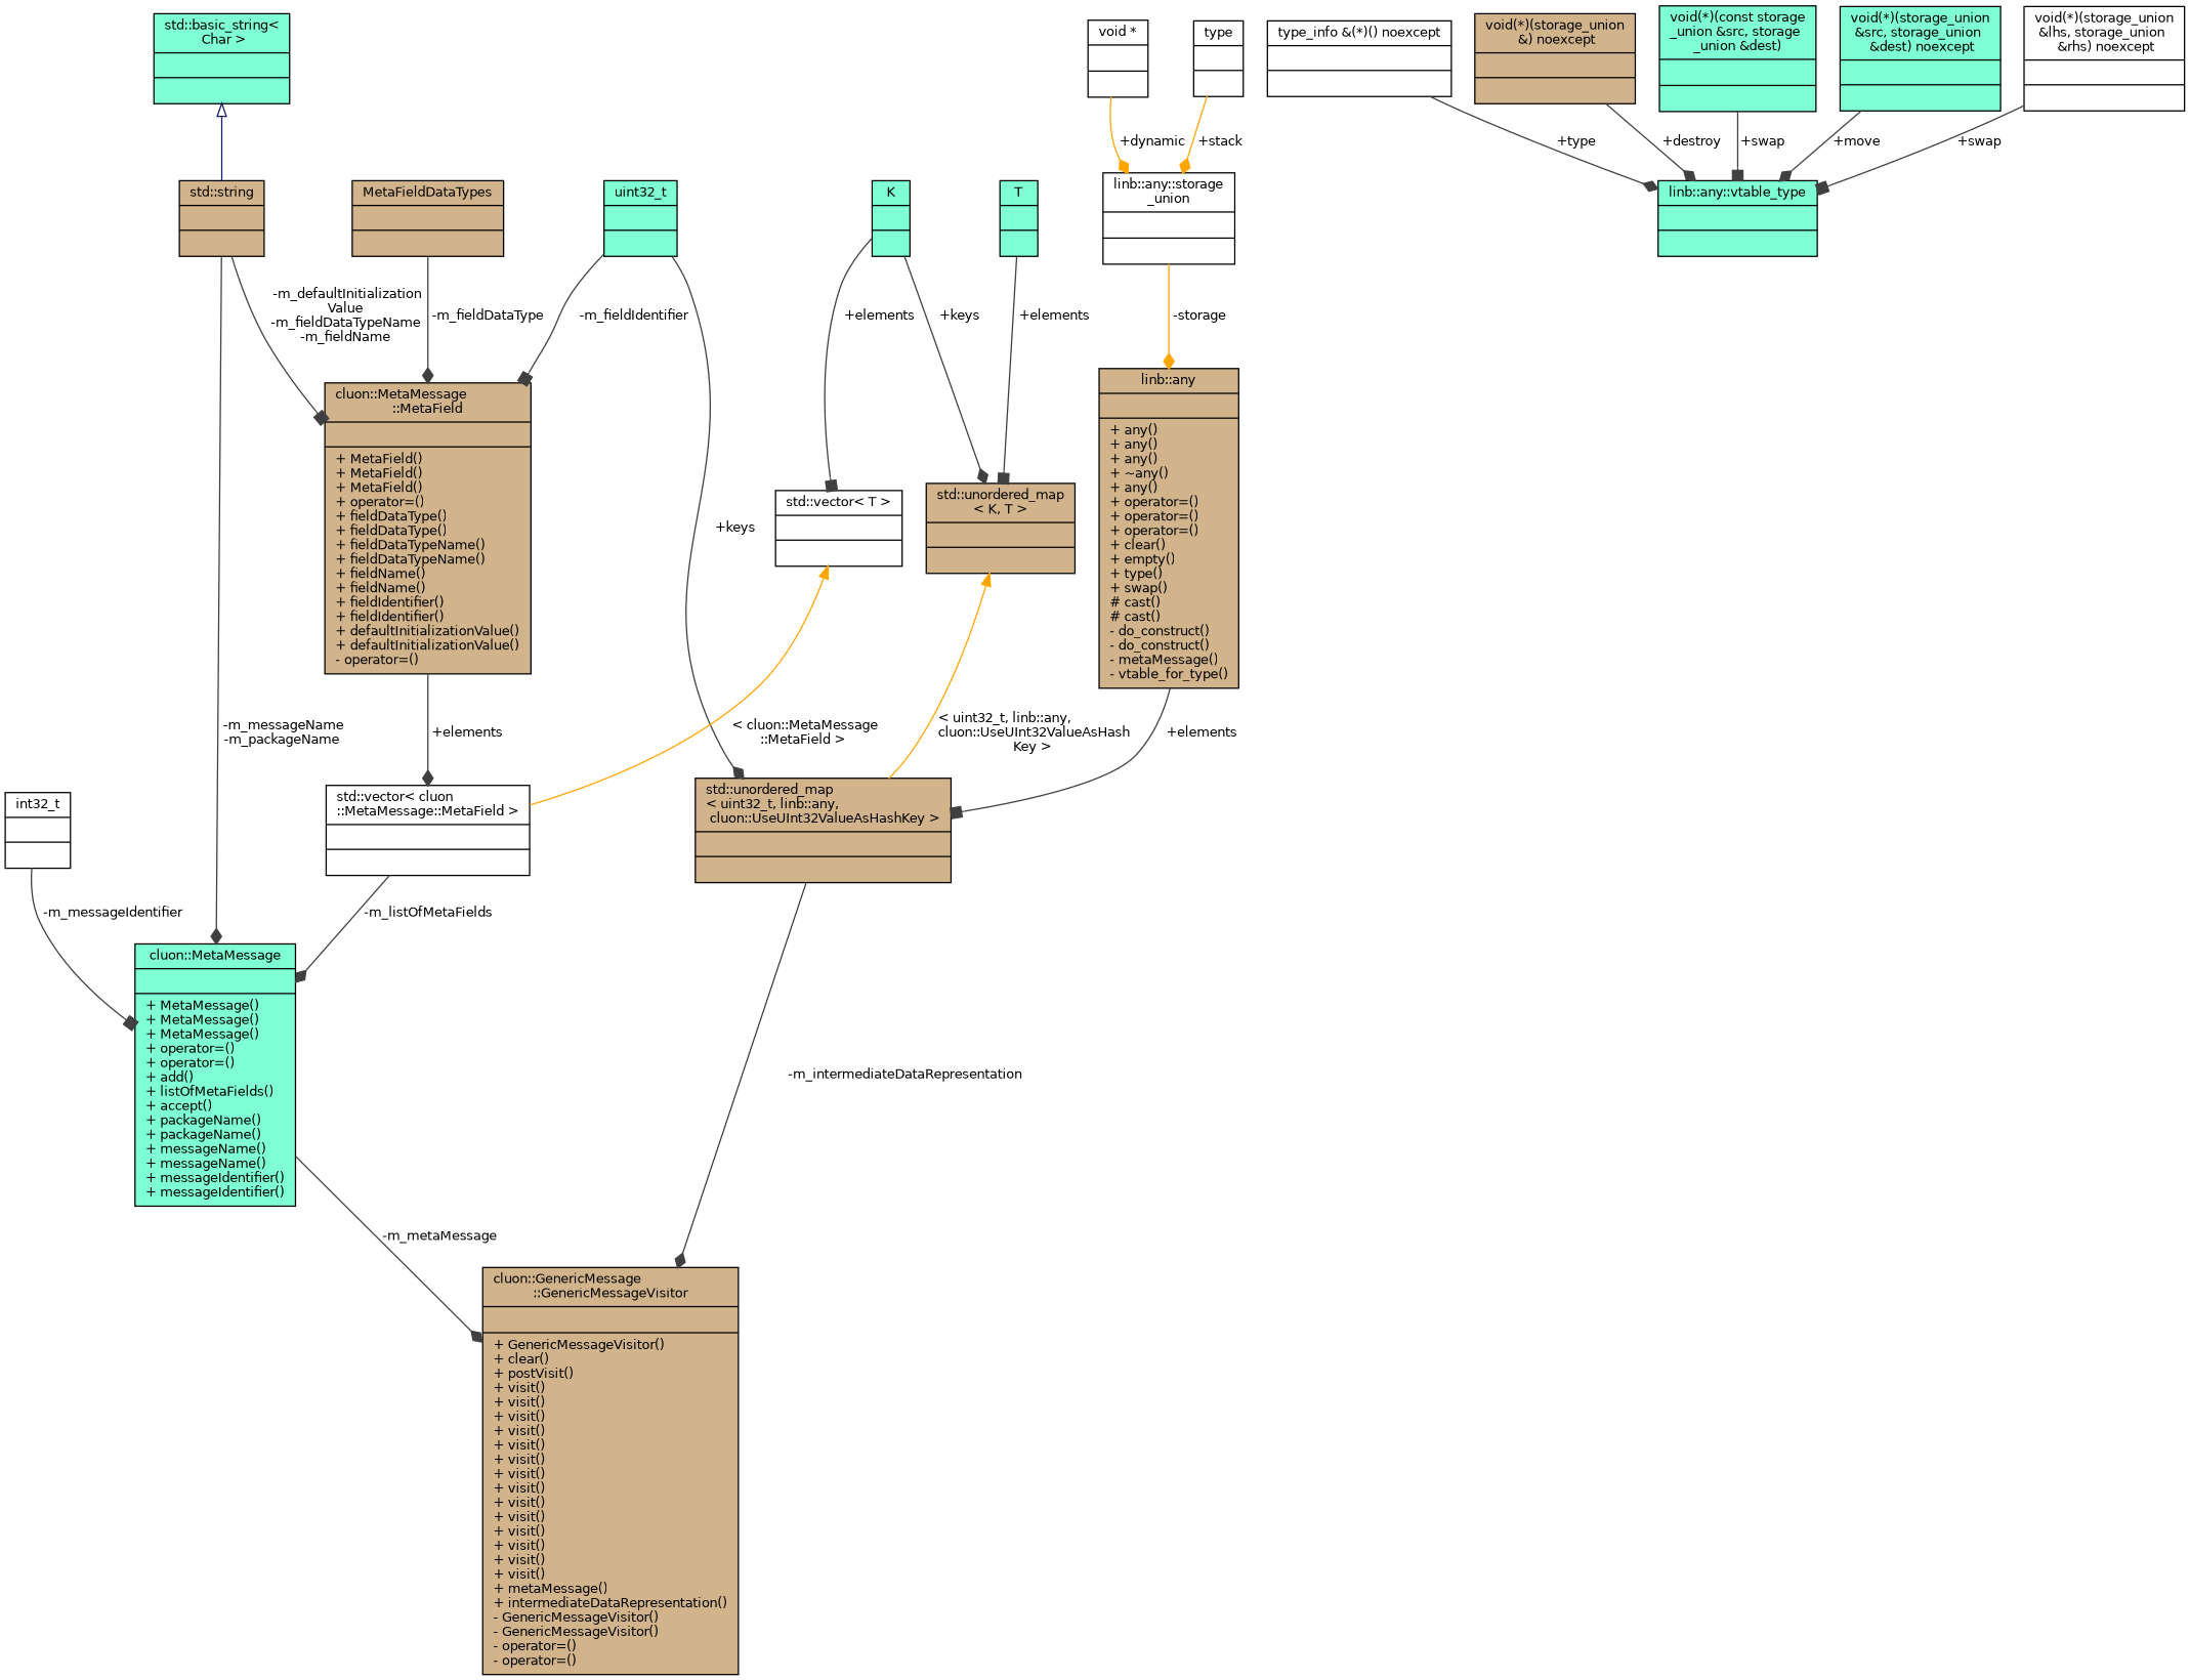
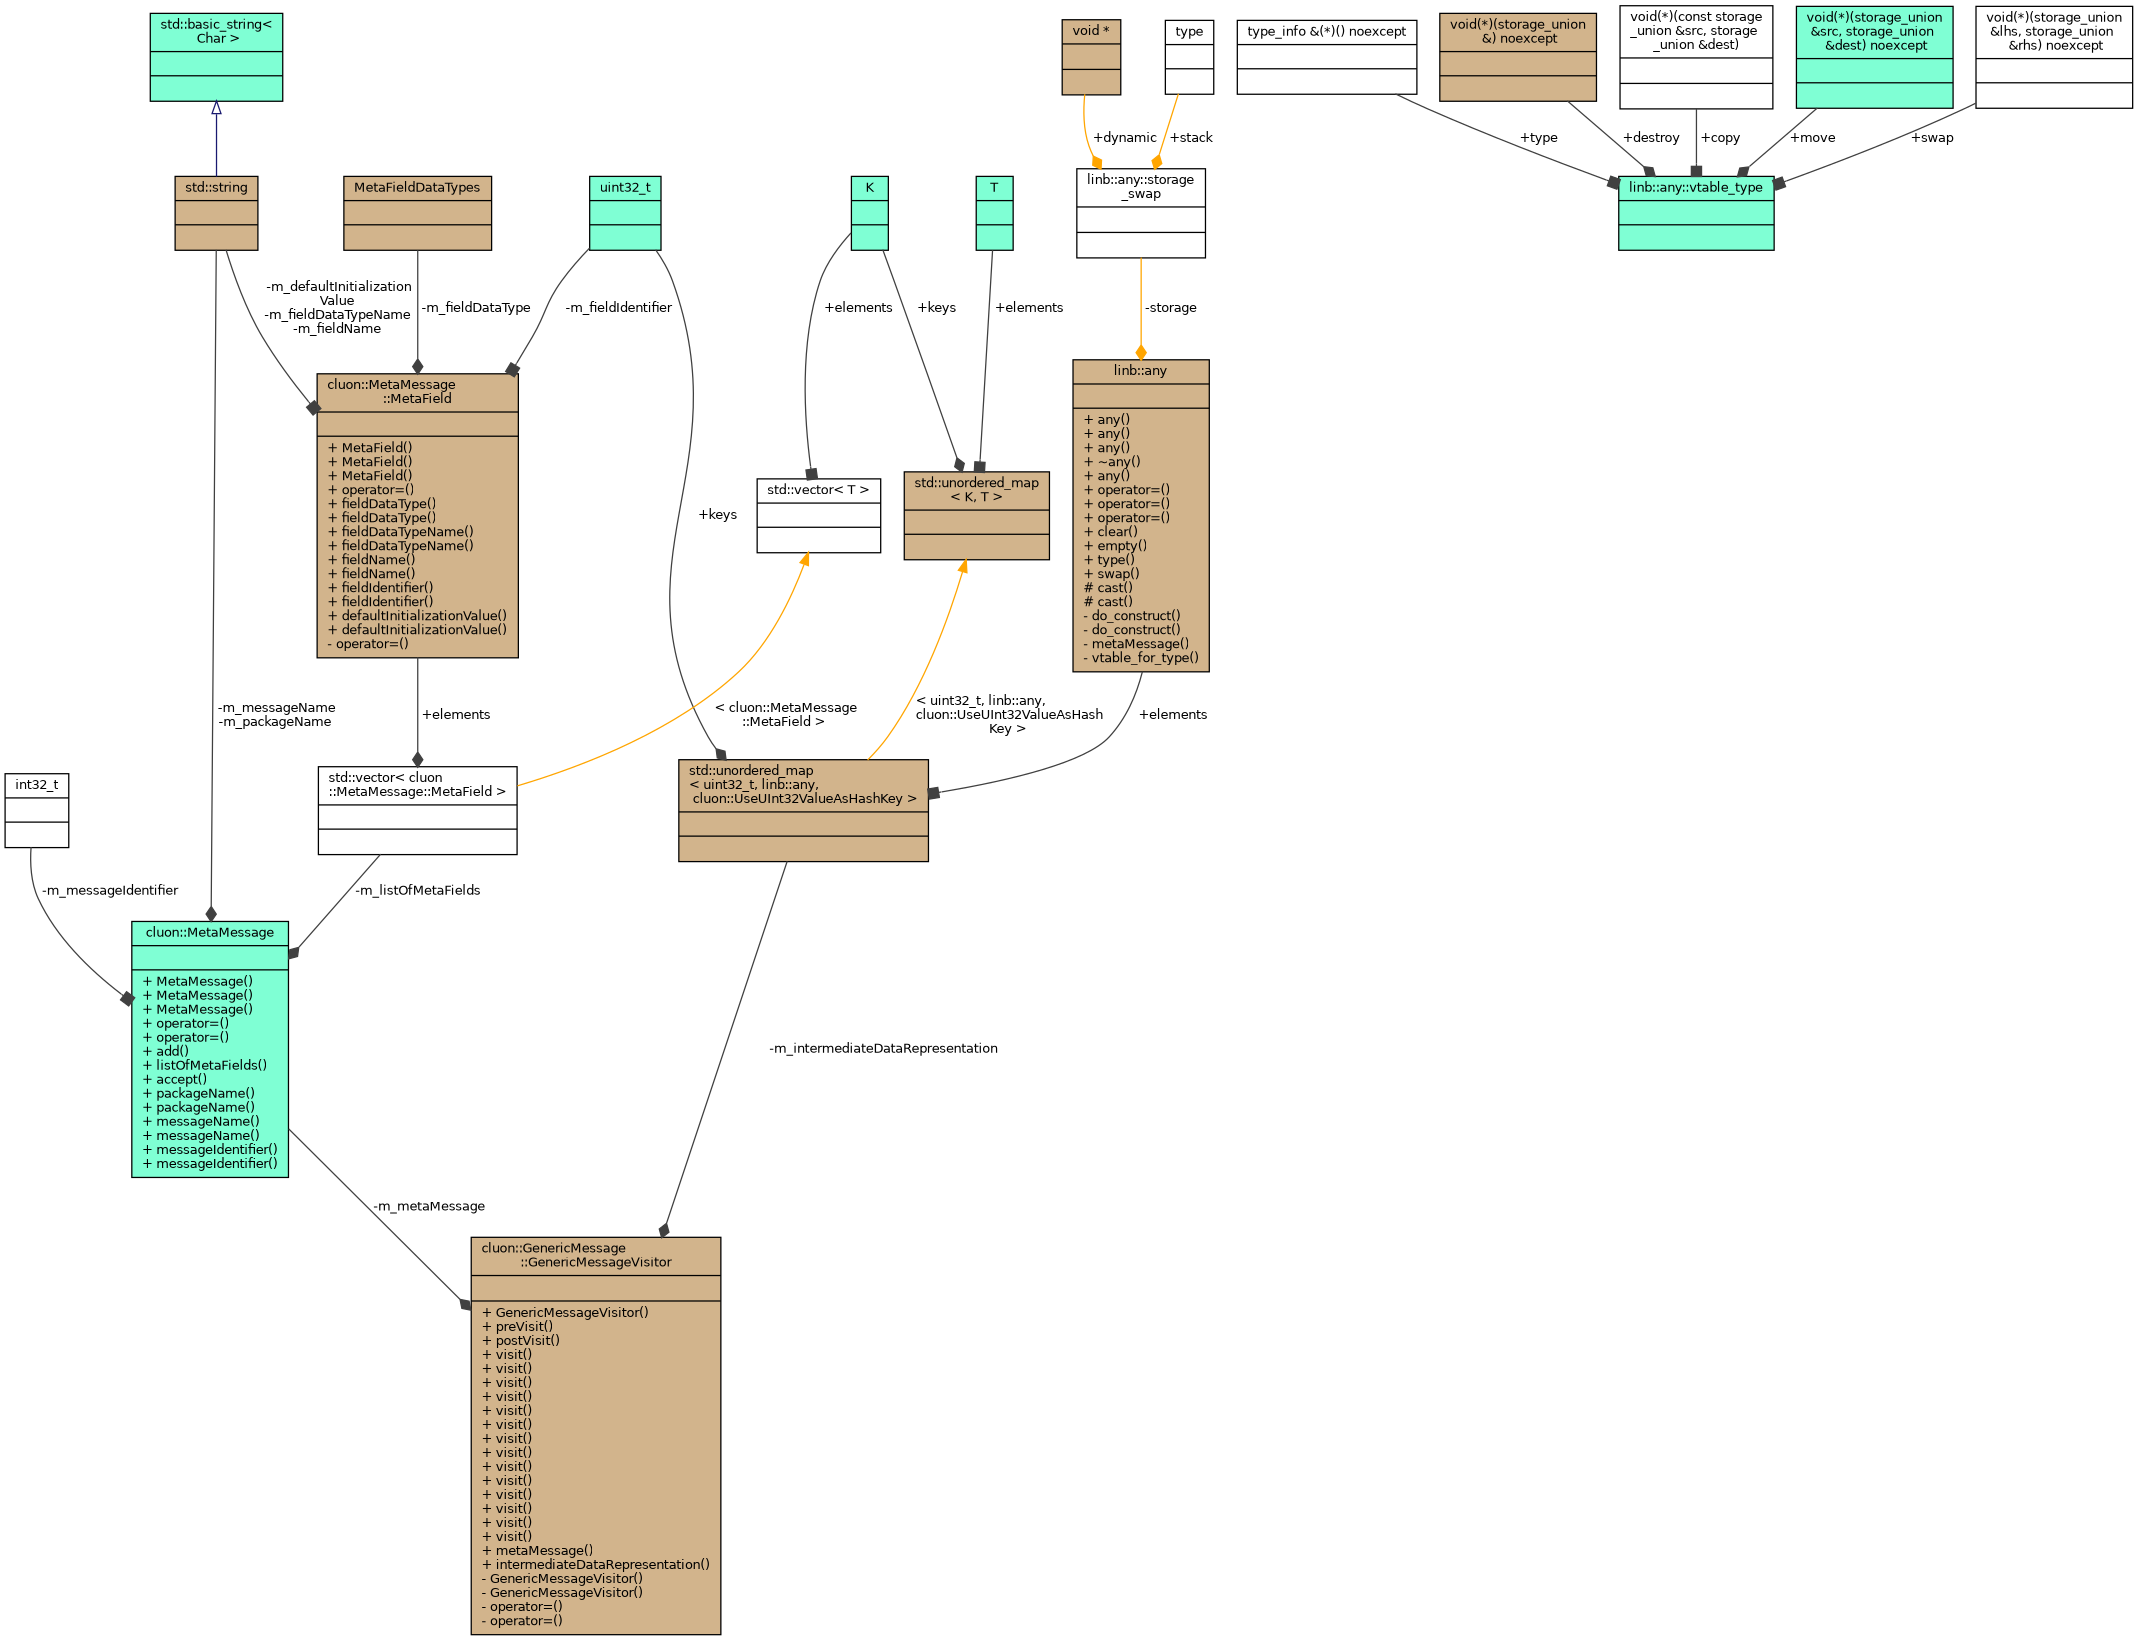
  digraph {
    node [color=black fillcolor=tan fontname=Helvetica fontsize=10 shape=record style=filled]
    edge [arrowhead=diamond color=grey25 fontname=Helvetica fontsize=10 labelfontname=Helvetica labelfontsize=10 style=solid]
-   n1 [fontcolor=black height=0.2 label="{cluon::GenericMessage\l::GenericMessageVisitor\n||+ GenericMessageVisitor()\l+ clear()\l+ postVisit()\l+ visit()\l+ visit()\l+ visit()\l+ visit()\l+ visit()\l+ visit()\l+ visit()\l+ visit()\l+ visit()\l+ visit()\l+ visit()\l+ visit()\l+ visit()\l+ visit()\l+ metaMessage()\l+ intermediateDataRepresentation()\l- GenericMessageVisitor()\l- GenericMessageVisitor()\l- operator=()\l- operator=()\l}" width=0.4]
+   n1 [fontcolor=black height=0.2 label="{cluon::GenericMessage\l::GenericMessageVisitor\n||+ GenericMessageVisitor()\l+ preVisit()\l+ postVisit()\l+ visit()\l+ visit()\l+ visit()\l+ visit()\l+ visit()\l+ visit()\l+ visit()\l+ visit()\l+ visit()\l+ visit()\l+ visit()\l+ visit()\l+ visit()\l+ visit()\l+ metaMessage()\l+ intermediateDataRepresentation()\l- GenericMessageVisitor()\l- GenericMessageVisitor()\l- operator=()\l- operator=()\l}" width=0.4]
    n2 [fillcolor=aquamarine height=0.2 label="{cluon::MetaMessage\n||+ MetaMessage()\l+ MetaMessage()\l+ MetaMessage()\l+ operator=()\l+ operator=()\l+ add()\l+ listOfMetaFields()\l+ accept()\l+ packageName()\l+ packageName()\l+ messageName()\l+ messageName()\l+ messageIdentifier()\l+ messageIdentifier()\l}" width=0.4]
    n3 [height=0.2 label="{std::string\n||}" width=0.4]
    n4 [height=0.2 label="{cluon::MetaMessage\l::MetaField\n||+ MetaField()\l+ MetaField()\l+ MetaField()\l+ operator=()\l+ fieldDataType()\l+ fieldDataType()\l+ fieldDataTypeName()\l+ fieldDataTypeName()\l+ fieldName()\l+ fieldName()\l+ fieldIdentifier()\l+ fieldIdentifier()\l+ defaultInitializationValue()\l+ defaultInitializationValue()\l- operator=()\l}" width=0.4]
    n5 [fillcolor=white height=0.2 label="{std::vector\< cluon\l::MetaMessage::MetaField \>\n||}" width=0.4]
    n6 [fillcolor=aquamarine height=0.2 label="{std::basic_string\<\l Char \>\n||}" width=0.4]
    n7 [fillcolor=white height=0.2 label="{int32_t\n||}" width=0.4]
    n8 [height=0.2 label="{MetaFieldDataTypes\n||}" width=0.4]
    n9 [fillcolor=aquamarine height=0.2 label="{uint32_t\n||}" width=0.4]
    n10 [height=0.2 label="{std::unordered_map\l\< uint32_t, linb::any,\l cluon::UseUInt32ValueAsHashKey \>\n||}" width=0.4]
    n11 [fillcolor=white height=0.2 label="{std::vector\< T \>\n||}" width=0.4]
    n12 [fillcolor=aquamarine height=0.2 label="{T\n||}" width=0.4]
    n13 [height=0.2 label="{std::unordered_map\l\< K, T \>\n||}" width=0.4]
    n14 [height=0.2 label="{linb::any\n||+ any()\l+ any()\l+ any()\l+ ~any()\l+ any()\l+ operator=()\l+ operator=()\l+ operator=()\l+ clear()\l+ empty()\l+ type()\l+ swap()\l# cast()\l# cast()\l- do_construct()\l- do_construct()\l- metaMessage()\l- vtable_for_type()\l}" width=0.4]
-   n15 [fillcolor=white height=0.2 label="{linb::any::storage\l_union\n||}" width=0.4]
-   n16 [fillcolor=white height=0.2 label="{void *\n||}" width=0.4]
+   n15 [fillcolor=white height=0.2 label="{linb::any::storage\l_swap\n||}" width=0.4]
+   n16 [height=0.2 label="{void *\n||}" width=0.4]
    n17 [fillcolor=white height=0.2 label="{type\n||}" width=0.4]
    n18 [fillcolor=aquamarine height=0.2 label="{linb::any::vtable_type\n||}" width=0.4]
    n19 [fillcolor=white height=0.2 label="{type_info &(*)() noexcept\n||}" width=0.4]
    n20 [height=0.2 label="{void(*)(storage_union\l &) noexcept\n||}" width=0.4]
-   n21 [fillcolor=aquamarine height=0.2 label="{void(*)(const storage\l_union &src, storage\l_union &dest)\n||}" width=0.4]
+   n21 [fillcolor=white height=0.2 label="{void(*)(const storage\l_union &src, storage\l_union &dest)\n||}" width=0.4]
    n22 [fillcolor=aquamarine height=0.2 label="{void(*)(storage_union\l &src, storage_union\l &dest) noexcept\n||}" width=0.4]
    n23 [fillcolor=white height=0.2 label="{void(*)(storage_union\l &lhs, storage_union\l &rhs) noexcept\n||}" width=0.4]
    n24 [fillcolor=aquamarine height=0.2 label="{K\n||}" width=0.4]
    n2 -> n1 [label=" -m_metaMessage"]
    n3 -> n2 [label=" -m_messageName\n-m_packageName"]
    n3 -> n4 [arrowhead=box label=" -m_defaultInitialization\lValue\n-m_fieldDataTypeName\n-m_fieldName"]
    n4 -> n5 [label=" +elements"]
    n5 -> n2 [label=" -m_listOfMetaFields"]
    n6 -> n3 [arrowtail=onormal color=midnightblue dir=back arrowhead=""]
    n7 -> n2 [arrowhead=box label=" -m_messageIdentifier"]
    n8 -> n4 [label=" -m_fieldDataType"]
    n9 -> n4 [arrowhead=box label=" -m_fieldIdentifier"]
    n9 -> n10 [label=" +keys"]
    n10 -> n1 [label=" -m_intermediateDataRepresentation"]
    n11 -> n5 [color=orange dir=back label=" \< cluon::MetaMessage\l::MetaField \>" arrowhead=""]
    n12 -> n13 [arrowhead=box label=" +elements"]
    n13 -> n10 [color=orange dir=back label=" \< uint32_t, linb::any,\l cluon::UseUInt32ValueAsHash\lKey \>" arrowhead=""]
    n14 -> n10 [arrowhead=box label=" +elements"]
    n15 -> n14 [color=orange label=" -storage"]
    n16 -> n15 [color=orange label=" +dynamic"]
    n17 -> n15 [color=orange label=" +stack"]
-   n19 -> n18 [label=" +type"]
+   n19 -> n18 [arrowhead=box label=" +type"]
    n20 -> n18 [label=" +destroy"]
-   n21 -> n18 [arrowhead=box label=" +swap"]
+   n21 -> n18 [arrowhead=box label=" +copy"]
    n22 -> n18 [label=" +move"]
    n23 -> n18 [arrowhead=box label=" +swap"]
    n24 -> n11 [arrowhead=box label=" +elements"]
    n24 -> n13 [label=" +keys"]
  }
